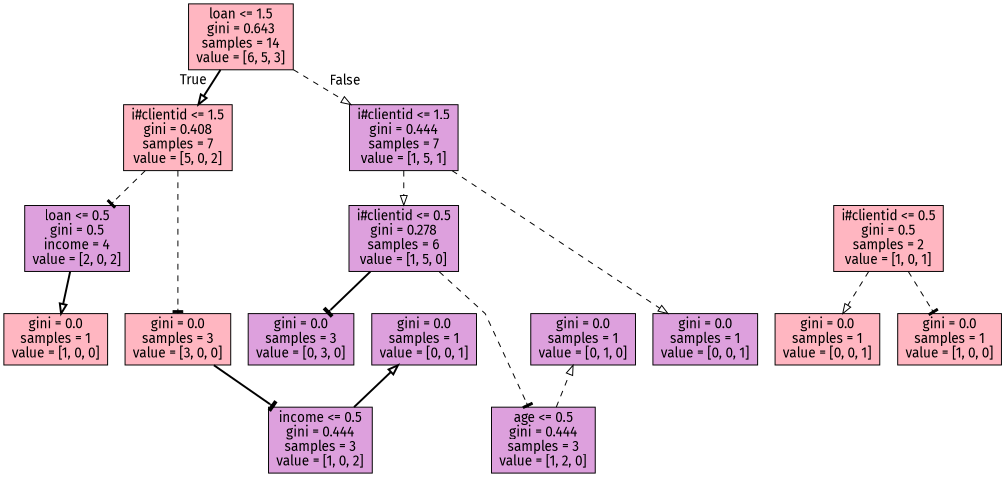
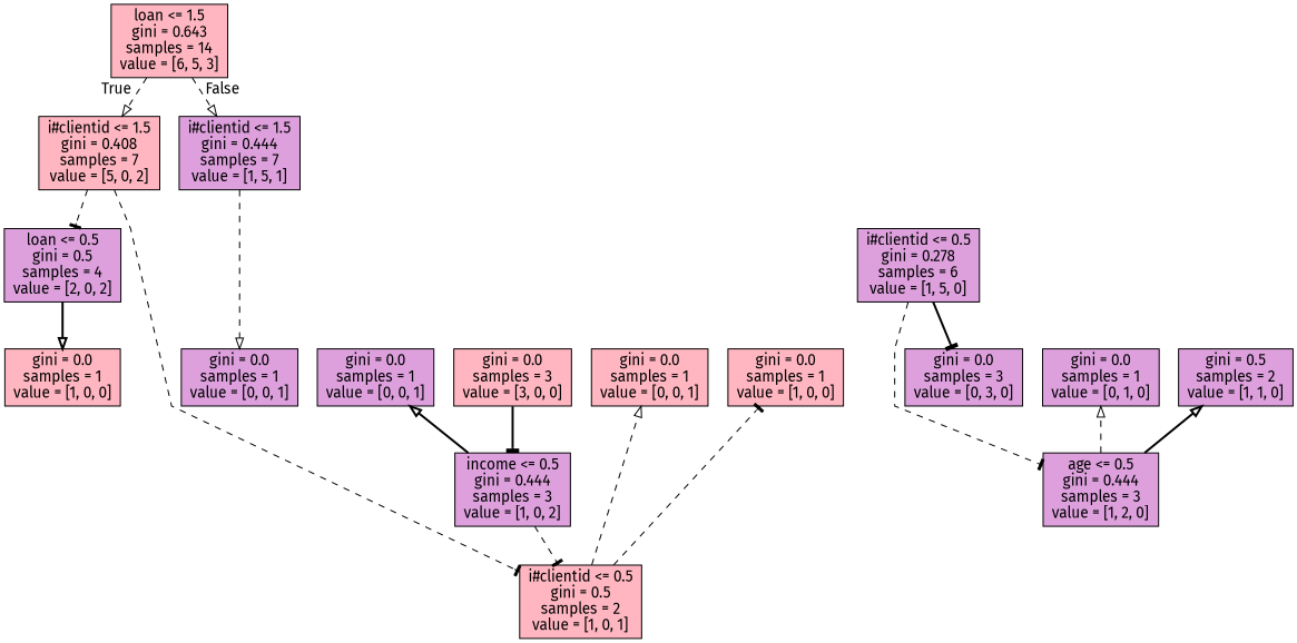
  digraph {
    fontname="Fira Sans"
    ranksep=equally
    splines=polyline
    node [color=black fillcolor=plum fontname="Fira Sans" shape=box style=filled]
    edge [arrowhead=onormal fontname="Fira Sans" style=dashed]
    n1 [fillcolor=lightpink label="loan <= 1.5\ngini = 0.643\nsamples = 14\nvalue = [6, 5, 3]"]
    n2 [fillcolor=lightpink label="i#clientid <= 1.5\ngini = 0.408\nsamples = 7\nvalue = [5, 0, 2]"]
    n3 [label="i#clientid <= 1.5\ngini = 0.444\nsamples = 7\nvalue = [1, 5, 1]"]
-   n4 [label="loan <= 0.5\ngini = 0.5\nincome = 4\nvalue = [2, 0, 2]"]
+   n4 [label="loan <= 0.5\ngini = 0.5\nsamples = 4\nvalue = [2, 0, 2]"]
    n5 [label="i#clientid <= 0.5\ngini = 0.278\nsamples = 6\nvalue = [1, 5, 0]"]
    n6 [label="income <= 0.5\ngini = 0.444\nsamples = 3\nvalue = [1, 0, 2]"]
    n7 [label="age <= 0.5\ngini = 0.444\nsamples = 3\nvalue = [1, 2, 0]"]
    n8 [fillcolor=lightpink label="i#clientid <= 0.5\ngini = 0.5\nsamples = 2\nvalue = [1, 0, 1]"]
    n9 [fillcolor=lightpink label="gini = 0.0\nsamples = 1\nvalue = [1, 0, 0]"]
    n10 [fillcolor=lightpink label="gini = 0.0\nsamples = 1\nvalue = [0, 0, 1]"]
    n11 [fillcolor=lightpink label="gini = 0.0\nsamples = 1\nvalue = [1, 0, 0]"]
    n12 [label="gini = 0.0\nsamples = 1\nvalue = [0, 0, 1]"]
    n13 [fillcolor=lightpink label="gini = 0.0\nsamples = 3\nvalue = [3, 0, 0]"]
    n14 [label="gini = 0.0\nsamples = 3\nvalue = [0, 3, 0]"]
    n15 [label="gini = 0.0\nsamples = 1\nvalue = [0, 1, 0]"]
+   n16 [label="gini = 0.5\nsamples = 2\nvalue = [1, 1, 0]"]
    n17 [label="gini = 0.0\nsamples = 1\nvalue = [0, 0, 1]"]
    subgraph sub_1 {
      rank=same
      n1
    }
    subgraph sub_2 {
      rank=same
      n2
      n3
    }
    subgraph sub_3 {
      rank=same
      n4
      n5
    }
    subgraph sub_4 {
      rank=same
      n6
      n7
    }
    subgraph sub_5 {
      rank=same
      n8
    }
    subgraph sub_6 {
      rank=same
      n9
      n10
      n11
      n12
      n13
      n14
      n15
+     n16
      n17
    }
-   n1 -> n2 [headlabel=True labelangle=45 labeldistance=2.5 style=bold]
+   n1 -> n2 [headlabel=True labelangle=45 labeldistance=2.5]
    n1 -> n3 [headlabel=False labelangle=-45 labeldistance=2.5]
    n2 -> n4 [arrowhead=tee]
-   n2 -> n13 [arrowhead=tee]
-   n3 -> n5
+   n2 -> n8 [arrowhead=tee]
    n3 -> n17
    n4 -> n9 [style=bold]
    n5 -> n7 [arrowhead=tee]
    n5 -> n14 [arrowhead=tee style=bold]
+   n6 -> n8 [arrowhead=tee]
    n6 -> n12 [style=bold]
    n7 -> n15
+   n7 -> n16 [style=bold]
    n8 -> n10
    n8 -> n11 [arrowhead=tee]
    n13 -> n6 [arrowhead=tee style=bold]
  }
